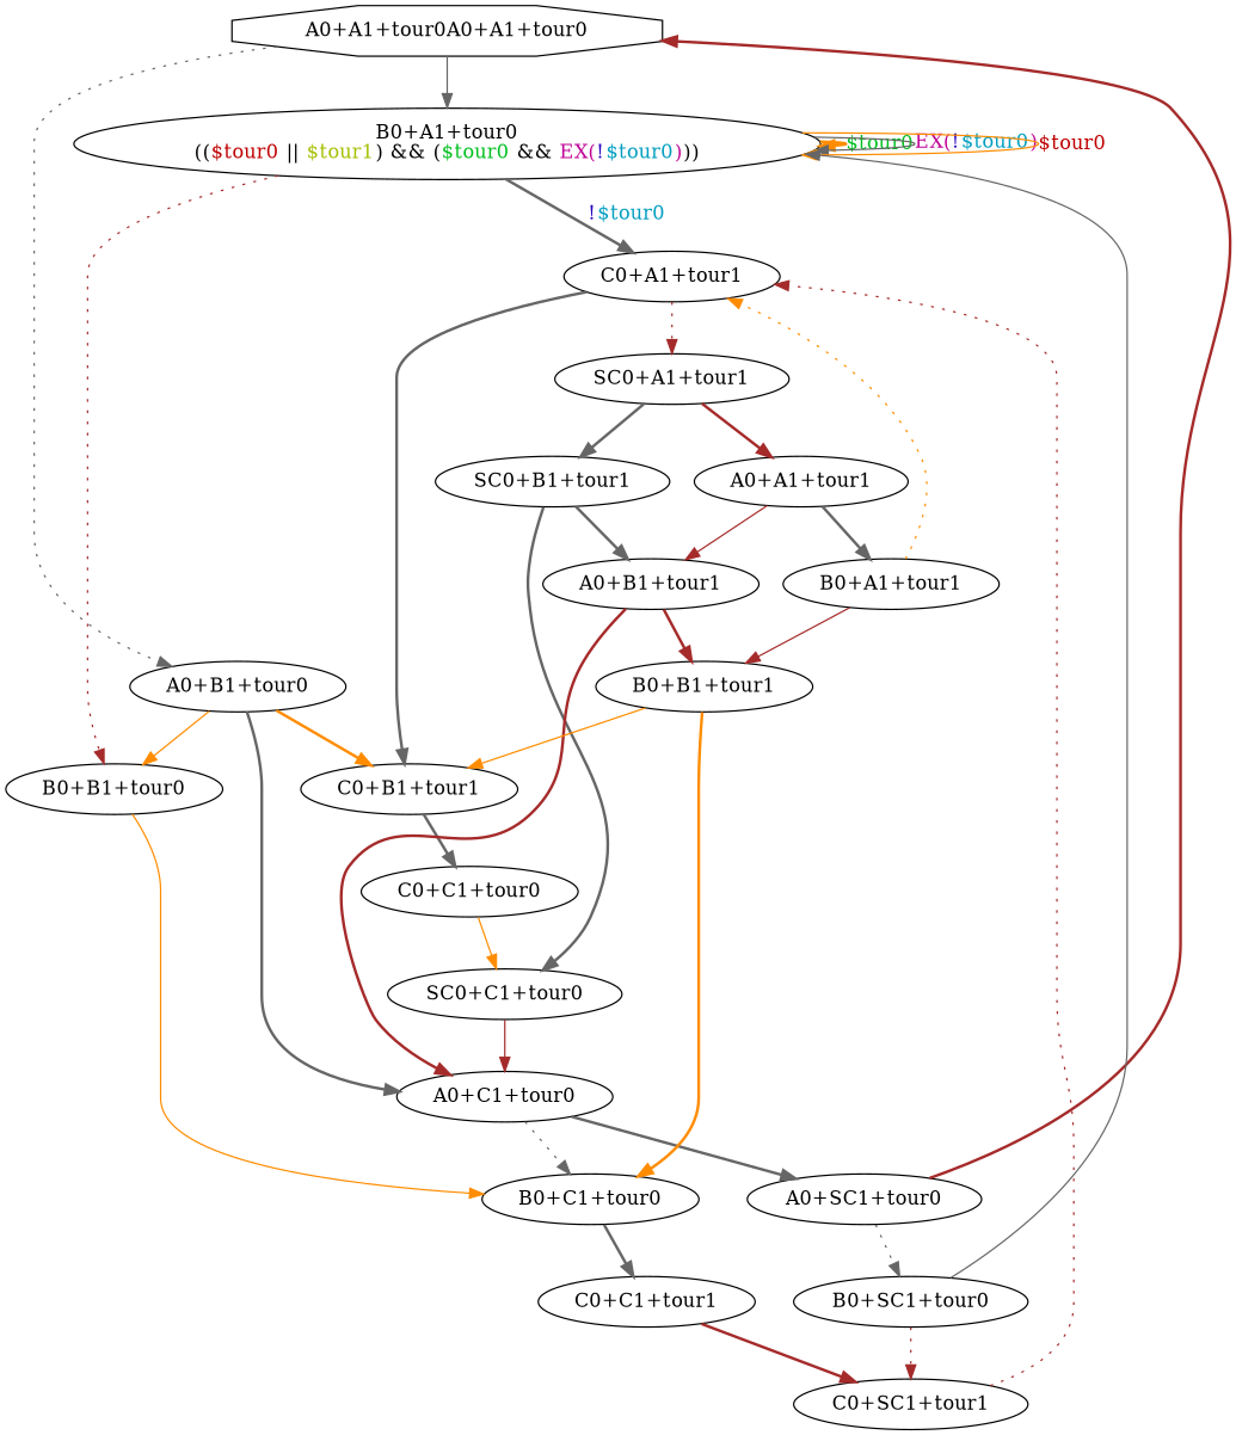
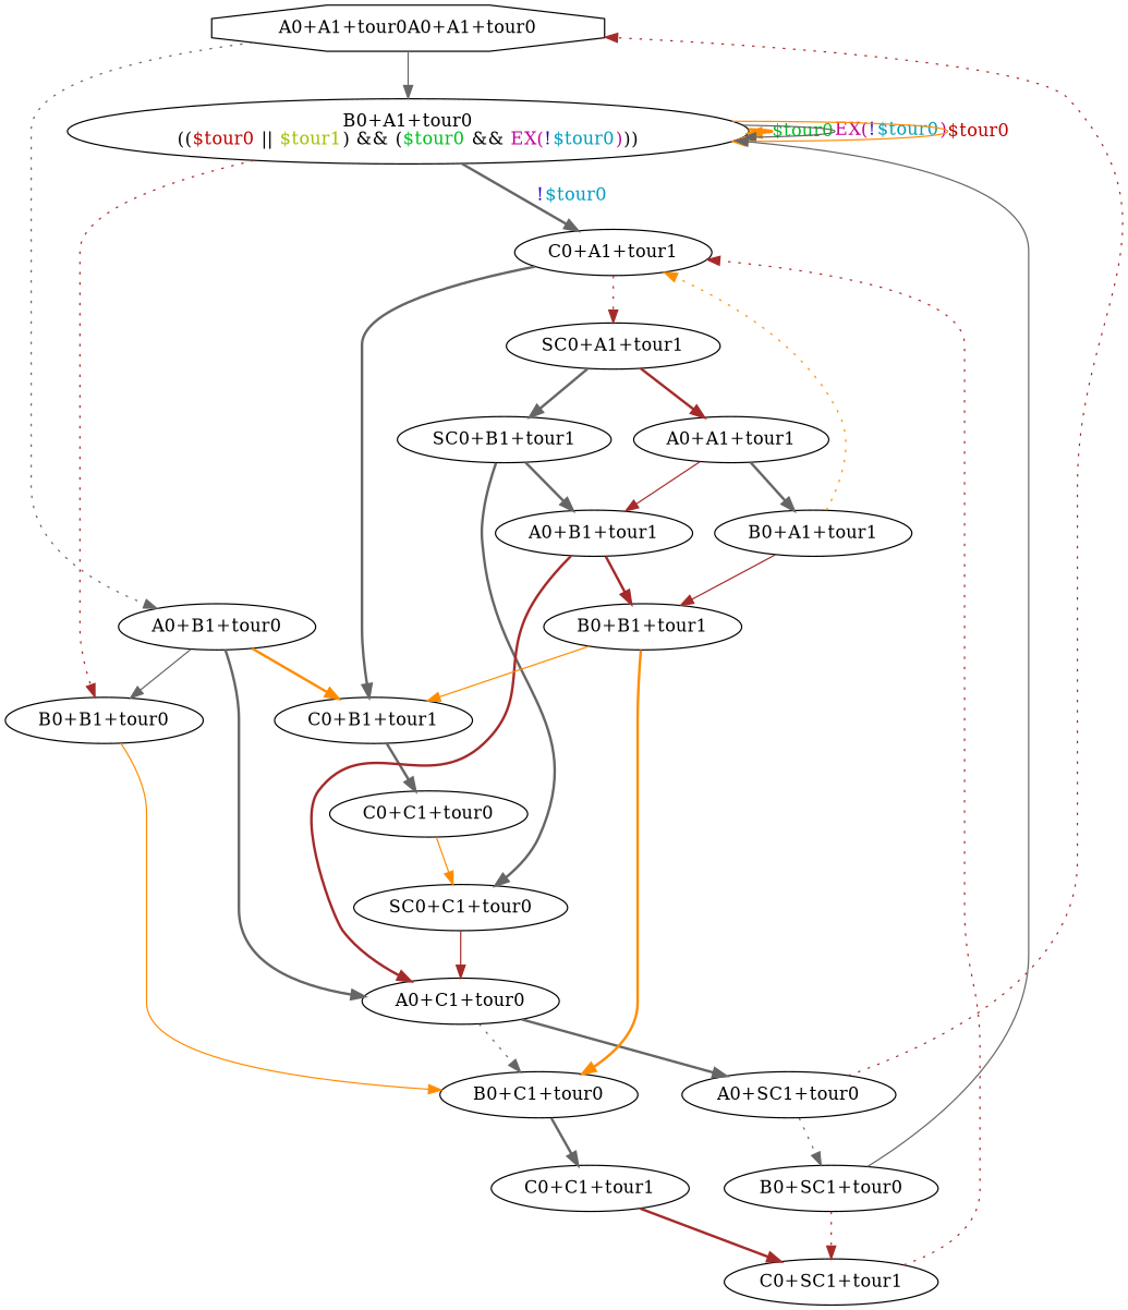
  digraph {
    edge [color=gray40 style=bold]
    n1 [label=<A0+A1+tour0A0+A1+tour0> shape=octagon]
    n2 [label=<B0+A1+tour0<BR/><FONT COLOR="black">(<FONT COLOR="black">(<FONT COLOR="1.02 1 0.75">$tour0</FONT> || <FONT COLOR="0.18999994 1 0.75">$tour1</FONT>)</FONT> &amp;&amp; <FONT COLOR="black">(<FONT COLOR="0.35999992 1 0.75">$tour0</FONT> &amp;&amp; <FONT COLOR="0.86999995 1 0.75">EX(<FONT COLOR="0.6999999 1 0.75">!<FONT COLOR="0.5299999 1 0.75">$tour0</FONT></FONT>)</FONT>)</FONT>)</FONT>>]
    n3 [label=<A0+B1+tour0>]
    n4 [label=<C0+A1+tour1>]
    n5 [label=<B0+B1+tour0>]
    n6 [label=<C0+B1+tour1>]
    n7 [label=<A0+C1+tour0>]
    n8 [label=<SC0+A1+tour1>]
    n9 [label=<B0+C1+tour0>]
    n10 [label=<A0+A1+tour1>]
    n11 [label=<SC0+B1+tour1>]
    n12 [label=<C0+C1+tour0>]
    n13 [label=<B0+A1+tour1>]
    n14 [label=<A0+B1+tour1>]
    n15 [label=<SC0+C1+tour0>]
    n16 [label=<B0+B1+tour1>]
    n17 [label=<C0+C1+tour1>]
    n18 [label=<A0+SC1+tour0>]
    n19 [label=<B0+SC1+tour0>]
    n20 [label=<C0+SC1+tour1>]
    n1 -> n2 [style=solid]
    n1 -> n3 [style=dotted]
    n2 -> n2 [color=darkorange label=<<FONT COLOR="0.35999992 1 0.75">$tour0</FONT>>]
    n2 -> n2 [label=<<FONT COLOR="0.86999995 1 0.75">EX(<FONT COLOR="0.6999999 1 0.75">!<FONT COLOR="0.5299999 1 0.75">$tour0</FONT></FONT>)</FONT>> style=solid]
    n2 -> n2 [color=darkorange label=<<FONT COLOR="1.02 1 0.75">$tour0</FONT>> style=solid]
    n2 -> n4 [label=<<FONT COLOR="0.6999999 1 0.75">!<FONT COLOR="0.5299999 1 0.75">$tour0</FONT></FONT>>]
    n2 -> n5 [color=brown style=dotted]
-   n3 -> n5 [color=darkorange style=solid]
+   n3 -> n5 [style=solid]
    n3 -> n6 [color=darkorange]
    n3 -> n7
    n4 -> n6
    n4 -> n8 [color=brown style=dotted]
    n5 -> n9 [color=darkorange style=solid]
    n6 -> n12
    n7 -> n9 [style=dotted]
    n7 -> n18
    n8 -> n10 [color=brown]
    n8 -> n11
    n9 -> n17
    n10 -> n13
    n10 -> n14 [color=brown style=solid]
    n11 -> n14
    n11 -> n15
    n12 -> n15 [color=darkorange style=solid]
    n13 -> n4 [color=darkorange style=dotted]
    n13 -> n16 [color=brown style=solid]
    n14 -> n7 [color=brown]
    n14 -> n16 [color=brown]
    n15 -> n7 [color=brown style=solid]
    n16 -> n6 [color=darkorange style=solid]
    n16 -> n9 [color=darkorange]
    n17 -> n20 [color=brown]
-   n18 -> n1 [color=brown]
+   n18 -> n1 [color=brown style=dotted]
    n18 -> n19 [style=dotted]
    n19 -> n2 [style=solid]
    n19 -> n20 [color=brown style=dotted]
    n20 -> n4 [color=brown style=dotted]
  }
